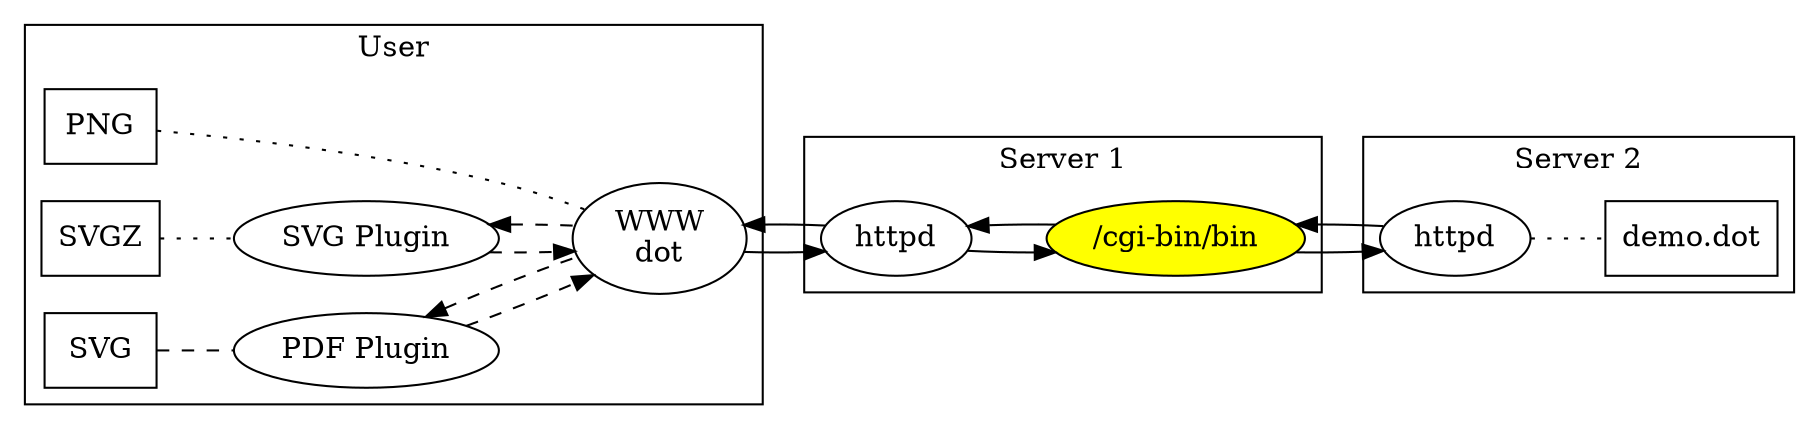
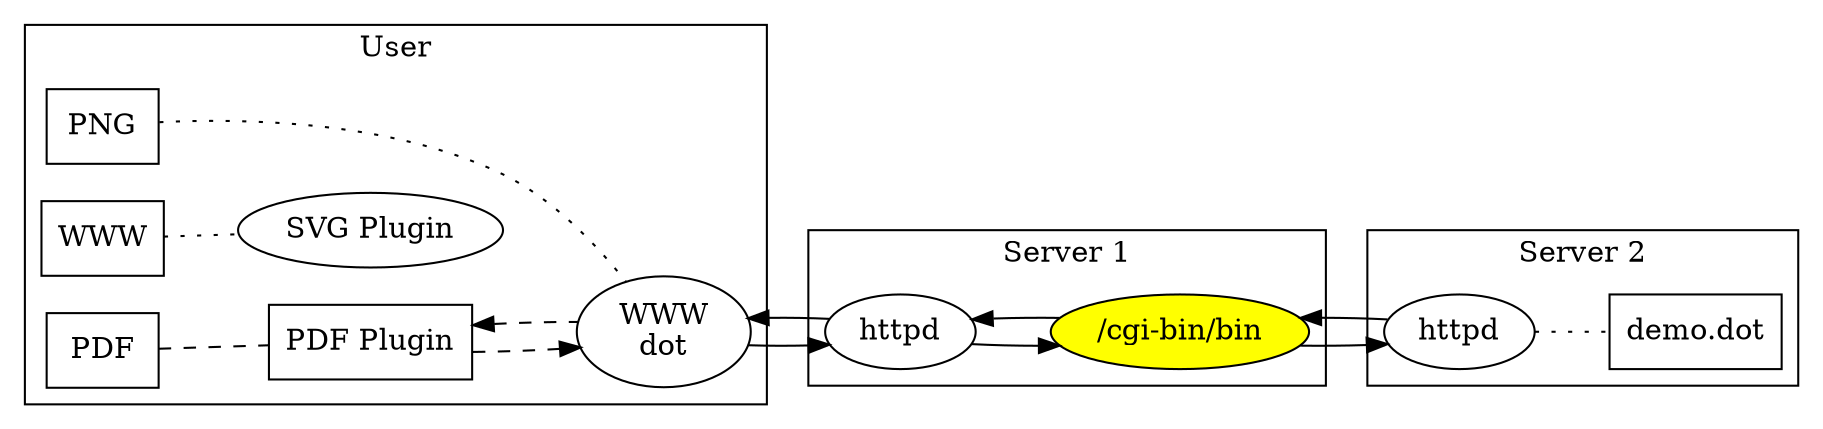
  digraph {
    rankdir=LR
    n1 [label=PNG shape=box]
-   n2 [label=SVGZ shape=box]
-   n3 [label=SVG shape=box]
+   n2 [label=WWW shape=box]
+   n3 [label=PDF shape=box]
    n4 [label="WWW\ndot"]
    n5 [label="SVG Plugin"]
-   n6 [label="PDF Plugin"]
+   n6 [label="PDF Plugin" shape=box]
    n7 [label=httpd]
    n8 [color=black fillcolor=yellow label="/cgi-bin/bin" style=filled]
    n9 [label=httpd]
    "demo.dot" [shape=box]
    subgraph cluster_1 {
      label=User
      n4
      n5
      n6
      subgraph sub_2 {
        label=User
        rank=same
        n1
        n2
        n3
      }
    }
    subgraph cluster_3 {
      label="Server 1"
      n7
      n8
    }
    subgraph cluster_4 {
      label="Server 2"
      n9
      "demo.dot"
    }
    n1 -> n4 [dir=none style=dotted]
    n2 -> n5 [dir=none style=dotted]
    n3 -> n6 [dir=none style=dashed]
    n4 -> n7
    n4 -> n7 [dir=back]
-   n5 -> n4 [style=dashed]
-   n5 -> n4 [dir=back style=dashed]
    n6 -> n4 [style=dashed]
    n6 -> n4 [dir=back style=dashed]
    n7 -> n8
    n7 -> n8 [dir=back]
    n8 -> n9
    n8 -> n9 [dir=back]
    n9 -> "demo.dot" [dir=none style=dotted]
  }
